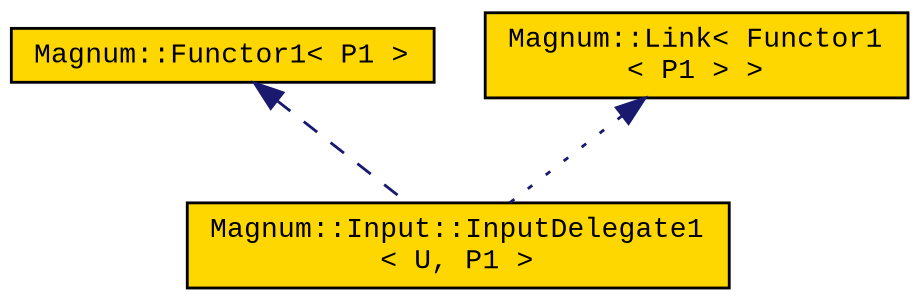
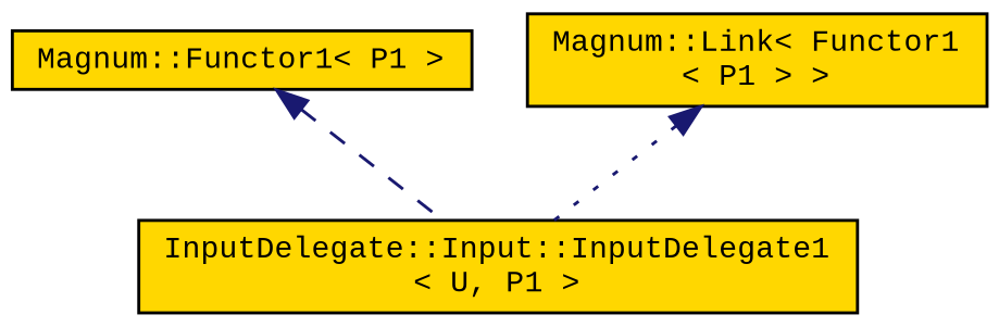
  digraph {
    fontname="Liberation Mono"
    node [color=black fillcolor=gold fontname="Liberation Mono" fontsize=10 shape=record style=filled]
    edge [color=midnightblue dir=back fontname="Liberation Mono" fontsize=10 labelfontname=Helvetica labelfontsize=10]
-   n1 [fontcolor=black height=0.2 label="Magnum::Input::InputDelegate1\l\< U, P1 \>" width=0.4]
+   n1 [fontcolor=black height=0.2 label="InputDelegate::Input::InputDelegate1\l\< U, P1 \>" width=0.4]
    n2 [height=0.2 label="Magnum::Functor1\< P1 \>" width=0.4]
    n3 [height=0.2 label="Magnum::Link\< Functor1\l\< P1 \> \>" width=0.4]
    n2 -> n1 [style=dashed]
    n3 -> n1 [style=dotted]
  }
